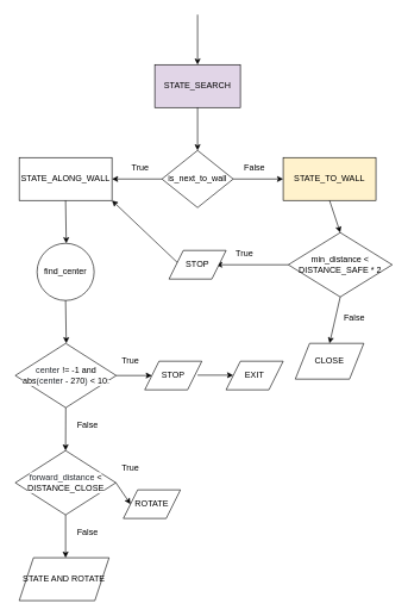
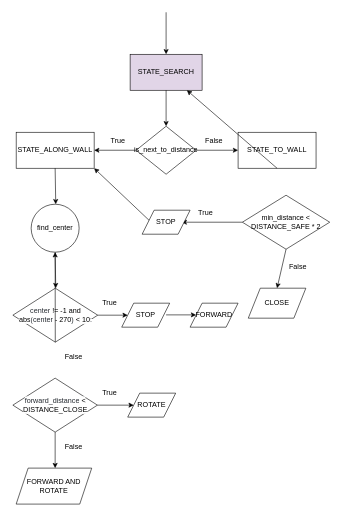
  <mxCell id="0" />
  <mxCell id="1" parent="0" />
  <mxCell id="2" value="STATE_SEARCH" style="rounded=0;whiteSpace=wrap;html=1;fillColor=#e1d5e7;" parent="1" vertex="1"><mxGeometry x="216" y="90" width="120" height="60" as="geometry" /></mxCell>
- <mxCell id="3" value="STATE_TO_WALL" style="rounded=0;whiteSpace=wrap;html=1;fillColor=#fff2cc;" parent="1" vertex="1"><mxGeometry x="396" y="220" width="130" height="60" as="geometry" /></mxCell>
+ <mxCell id="3" value="STATE_TO_WALL" style="rounded=0;whiteSpace=wrap;html=1;" parent="1" vertex="1"><mxGeometry x="396" y="220" width="130" height="60" as="geometry" /></mxCell>
  <mxCell id="4" value="STATE_ALONG_WALL" style="rounded=0;whiteSpace=wrap;html=1;" parent="1" vertex="1"><mxGeometry x="26" y="220" width="130" height="60" as="geometry" /></mxCell>
  <mxCell id="5" value="" style="endArrow=classic;html=1;rounded=0;" parent="1" edge="1"><mxGeometry width="50" height="50" relative="1" as="geometry"><mxPoint x="276" y="20" as="sourcePoint" /><mxPoint x="276" y="90" as="targetPoint" /></mxGeometry></mxCell>
- <mxCell id="6" value="is_next_to_wall" style="rhombus;whiteSpace=wrap;html=1;" parent="1" vertex="1"><mxGeometry x="226" y="210" width="100" height="80" as="geometry" /></mxCell>
+ <mxCell id="6" value="is_next_to_distance" style="rhombus;whiteSpace=wrap;html=1;" parent="1" vertex="1"><mxGeometry x="226" y="210" width="100" height="80" as="geometry" /></mxCell>
  <mxCell id="7" value="" style="endArrow=classic;html=1;rounded=0;exitX=0.5;exitY=1;exitDx=0;exitDy=0;" parent="1" source="2" edge="1"><mxGeometry width="50" height="50" relative="1" as="geometry"><mxPoint x="226" y="570" as="sourcePoint" /><mxPoint x="276" y="210" as="targetPoint" /></mxGeometry></mxCell>
  <mxCell id="8" value="" style="endArrow=classic;html=1;rounded=0;exitX=0;exitY=0.5;exitDx=0;exitDy=0;" parent="1" source="6" edge="1"><mxGeometry width="50" height="50" relative="1" as="geometry"><mxPoint x="226" y="570" as="sourcePoint" /><mxPoint x="156" y="250" as="targetPoint" /></mxGeometry></mxCell>
  <mxCell id="9" value="True" style="text;html=1;strokeColor=none;fillColor=none;align=center;verticalAlign=middle;whiteSpace=wrap;rounded=0;" parent="1" vertex="1"><mxGeometry x="166" y="220" width="60" height="30" as="geometry" /></mxCell>
  <mxCell id="10" value="" style="endArrow=classic;html=1;rounded=0;exitX=1;exitY=0.5;exitDx=0;exitDy=0;" parent="1" source="6" edge="1"><mxGeometry width="50" height="50" relative="1" as="geometry"><mxPoint x="226" y="570" as="sourcePoint" /><mxPoint x="396" y="250" as="targetPoint" /></mxGeometry></mxCell>
  <mxCell id="11" value="False" style="text;html=1;strokeColor=none;fillColor=none;align=center;verticalAlign=middle;whiteSpace=wrap;rounded=0;" parent="1" vertex="1"><mxGeometry x="326" y="220" width="60" height="30" as="geometry" /></mxCell>
  <mxCell id="12" value="min_distance &amp;lt; DISTANCE_SAFE * 2" style="rhombus;whiteSpace=wrap;html=1;" parent="1" vertex="1"><mxGeometry x="403.16" y="325" width="145.69" height="90" as="geometry" /></mxCell>
- <mxCell id="13" value="" style="endArrow=classic;html=1;rounded=0;exitX=0.5;exitY=1;exitDx=0;exitDy=0;entryX=0.5;entryY=0;entryDx=0;entryDy=0;" parent="1" source="3" target="12" edge="1"><mxGeometry width="50" height="50" relative="1" as="geometry"><mxPoint x="252" y="570" as="sourcePoint" /><mxPoint x="302" y="520" as="targetPoint" /></mxGeometry></mxCell>
+ <mxCell id="13" value="" style="endArrow=classic;html=1;rounded=0;exitX=0.5;exitY=1;exitDx=0;exitDy=0;" parent="1" source="3" target="2" edge="1"><mxGeometry width="50" height="50" relative="1" as="geometry"><mxPoint x="252" y="570" as="sourcePoint" /><mxPoint x="302" y="520" as="targetPoint" /></mxGeometry></mxCell>
  <mxCell id="14" value="" style="endArrow=classic;html=1;rounded=0;exitX=0;exitY=0.5;exitDx=0;exitDy=0;" parent="1" source="12" edge="1"><mxGeometry width="50" height="50" relative="1" as="geometry"><mxPoint x="252" y="350" as="sourcePoint" /><mxPoint x="302" y="370" as="targetPoint" /></mxGeometry></mxCell>
  <mxCell id="15" value="True" style="text;html=1;strokeColor=none;fillColor=none;align=center;verticalAlign=middle;whiteSpace=wrap;rounded=0;" parent="1" vertex="1"><mxGeometry x="312" y="340" width="60" height="30" as="geometry" /></mxCell>
  <mxCell id="16" value="" style="endArrow=classic;html=1;rounded=0;exitX=0;exitY=0.5;exitDx=0;exitDy=0;entryX=1;entryY=1;entryDx=0;entryDy=0;" parent="1" target="4" edge="1"><mxGeometry width="50" height="50" relative="1" as="geometry"><mxPoint x="251" y="370" as="sourcePoint" /><mxPoint x="202" y="370" as="targetPoint" /></mxGeometry></mxCell>
  <mxCell id="17" value="" style="endArrow=classic;html=1;rounded=0;exitX=0.5;exitY=1;exitDx=0;exitDy=0;entryX=0.5;entryY=0;entryDx=0;entryDy=0;" parent="1" source="12" edge="1"><mxGeometry width="50" height="50" relative="1" as="geometry"><mxPoint x="252" y="350" as="sourcePoint" /><mxPoint x="461" y="480" as="targetPoint" /></mxGeometry></mxCell>
  <mxCell id="18" value="False" style="text;html=1;strokeColor=none;fillColor=none;align=center;verticalAlign=middle;whiteSpace=wrap;rounded=0;" parent="1" vertex="1"><mxGeometry x="466" y="430" width="60" height="30" as="geometry" /></mxCell>
  <mxCell id="19" value="" style="endArrow=classic;html=1;rounded=0;exitX=0.5;exitY=1;exitDx=0;exitDy=0;" parent="1" source="4" edge="1"><mxGeometry width="50" height="50" relative="1" as="geometry"><mxPoint x="252" y="350" as="sourcePoint" /><mxPoint x="92" y="340" as="targetPoint" /></mxGeometry></mxCell>
  <mxCell id="20" value="find_center" style="ellipse;whiteSpace=wrap;html=1;aspect=fixed;" parent="1" vertex="1"><mxGeometry x="51" y="340" width="80" height="80" as="geometry" /></mxCell>
  <mxCell id="21" value="STOP" style="shape=parallelogram;perimeter=parallelogramPerimeter;whiteSpace=wrap;html=1;fixedSize=1;" parent="1" vertex="1"><mxGeometry x="236" y="350" width="80" height="40" as="geometry" /></mxCell>
  <mxCell id="22" value="CLOSE" style="shape=parallelogram;perimeter=parallelogramPerimeter;whiteSpace=wrap;html=1;fixedSize=1;" parent="1" vertex="1"><mxGeometry x="413" y="480" width="96" height="50" as="geometry" /></mxCell>
  <mxCell id="23" value="" style="endArrow=classic;html=1;rounded=0;exitX=0.5;exitY=1;exitDx=0;exitDy=0;" parent="1" source="20" edge="1"><mxGeometry width="50" height="50" relative="1" as="geometry"><mxPoint x="252" y="350" as="sourcePoint" /><mxPoint x="92" y="480" as="targetPoint" /></mxGeometry></mxCell>
  <mxCell id="24" value="&lt;span style=&quot;color: rgb(36 , 41 , 47) ; font-family: , , &amp;#34;sf mono&amp;#34; , &amp;#34;menlo&amp;#34; , &amp;#34;consolas&amp;#34; , &amp;#34;liberation mono&amp;#34; , monospace ; background-color: rgb(255 , 255 , 255)&quot;&gt; &lt;/span&gt;&lt;span class=&quot;pl-s1&quot; style=&quot;box-sizing: border-box ; color: rgb(36 , 41 , 47) ; font-family: , , &amp;#34;sf mono&amp;#34; , &amp;#34;menlo&amp;#34; , &amp;#34;consolas&amp;#34; , &amp;#34;liberation mono&amp;#34; , monospace ; background-color: rgb(255 , 255 , 255)&quot;&gt;&lt;span class=&quot;pl-token&quot; style=&quot;box-sizing: border-box&quot;&gt;center&lt;/span&gt;&lt;/span&gt;&lt;span style=&quot;color: rgb(36 , 41 , 47) ; font-family: , , &amp;#34;sf mono&amp;#34; , &amp;#34;menlo&amp;#34; , &amp;#34;consolas&amp;#34; , &amp;#34;liberation mono&amp;#34; , monospace ; background-color: rgb(255 , 255 , 255)&quot;&gt; &lt;/span&gt;&lt;span class=&quot;pl-c1&quot; style=&quot;box-sizing: border-box ; font-family: , , &amp;#34;sf mono&amp;#34; , &amp;#34;menlo&amp;#34; , &amp;#34;consolas&amp;#34; , &amp;#34;liberation mono&amp;#34; , monospace ; background-color: rgb(255 , 255 , 255)&quot;&gt;!=&lt;/span&gt;&lt;span style=&quot;color: rgb(36 , 41 , 47) ; font-family: , , &amp;#34;sf mono&amp;#34; , &amp;#34;menlo&amp;#34; , &amp;#34;consolas&amp;#34; , &amp;#34;liberation mono&amp;#34; , monospace ; background-color: rgb(255 , 255 , 255)&quot;&gt; &lt;/span&gt;&lt;span class=&quot;pl-c1&quot; style=&quot;box-sizing: border-box ; font-family: , , &amp;#34;sf mono&amp;#34; , &amp;#34;menlo&amp;#34; , &amp;#34;consolas&amp;#34; , &amp;#34;liberation mono&amp;#34; , monospace ; background-color: rgb(255 , 255 , 255)&quot;&gt;-&lt;/span&gt;&lt;span class=&quot;pl-c1&quot; style=&quot;box-sizing: border-box ; font-family: , , &amp;#34;sf mono&amp;#34; , &amp;#34;menlo&amp;#34; , &amp;#34;consolas&amp;#34; , &amp;#34;liberation mono&amp;#34; , monospace ; background-color: rgb(255 , 255 , 255)&quot;&gt;1&lt;/span&gt;&lt;span style=&quot;color: rgb(36 , 41 , 47) ; font-family: , , &amp;#34;sf mono&amp;#34; , &amp;#34;menlo&amp;#34; , &amp;#34;consolas&amp;#34; , &amp;#34;liberation mono&amp;#34; , monospace ; background-color: rgb(255 , 255 , 255)&quot;&gt; &lt;/span&gt;&lt;span class=&quot;pl-c1&quot; style=&quot;box-sizing: border-box ; font-family: , , &amp;#34;sf mono&amp;#34; , &amp;#34;menlo&amp;#34; , &amp;#34;consolas&amp;#34; , &amp;#34;liberation mono&amp;#34; , monospace ; background-color: rgb(255 , 255 , 255)&quot;&gt;and&lt;/span&gt;&lt;span style=&quot;color: rgb(36 , 41 , 47) ; font-family: , , &amp;#34;sf mono&amp;#34; , &amp;#34;menlo&amp;#34; , &amp;#34;consolas&amp;#34; , &amp;#34;liberation mono&amp;#34; , monospace ; background-color: rgb(255 , 255 , 255)&quot;&gt; &lt;/span&gt;&lt;span class=&quot;pl-en&quot; style=&quot;box-sizing: border-box ; font-family: , , &amp;#34;sf mono&amp;#34; , &amp;#34;menlo&amp;#34; , &amp;#34;consolas&amp;#34; , &amp;#34;liberation mono&amp;#34; , monospace ; background-color: rgb(255 , 255 , 255)&quot;&gt;&lt;span class=&quot;pl-token&quot; style=&quot;box-sizing: border-box&quot;&gt;abs&lt;/span&gt;&lt;/span&gt;&lt;span style=&quot;color: rgb(36 , 41 , 47) ; font-family: , , &amp;#34;sf mono&amp;#34; , &amp;#34;menlo&amp;#34; , &amp;#34;consolas&amp;#34; , &amp;#34;liberation mono&amp;#34; , monospace ; background-color: rgb(255 , 255 , 255)&quot;&gt;(&lt;/span&gt;&lt;span class=&quot;pl-s1&quot; style=&quot;box-sizing: border-box ; color: rgb(36 , 41 , 47) ; font-family: , , &amp;#34;sf mono&amp;#34; , &amp;#34;menlo&amp;#34; , &amp;#34;consolas&amp;#34; , &amp;#34;liberation mono&amp;#34; , monospace ; background-color: rgb(255 , 255 , 255)&quot;&gt;&lt;span class=&quot;pl-token&quot; style=&quot;box-sizing: border-box&quot;&gt;center&lt;/span&gt;&lt;/span&gt;&lt;span style=&quot;color: rgb(36 , 41 , 47) ; font-family: , , &amp;#34;sf mono&amp;#34; , &amp;#34;menlo&amp;#34; , &amp;#34;consolas&amp;#34; , &amp;#34;liberation mono&amp;#34; , monospace ; background-color: rgb(255 , 255 , 255)&quot;&gt; &lt;/span&gt;&lt;span class=&quot;pl-c1&quot; style=&quot;box-sizing: border-box ; font-family: , , &amp;#34;sf mono&amp;#34; , &amp;#34;menlo&amp;#34; , &amp;#34;consolas&amp;#34; , &amp;#34;liberation mono&amp;#34; , monospace ; background-color: rgb(255 , 255 , 255)&quot;&gt;-&lt;/span&gt;&lt;span style=&quot;color: rgb(36 , 41 , 47) ; font-family: , , &amp;#34;sf mono&amp;#34; , &amp;#34;menlo&amp;#34; , &amp;#34;consolas&amp;#34; , &amp;#34;liberation mono&amp;#34; , monospace ; background-color: rgb(255 , 255 , 255)&quot;&gt; &lt;/span&gt;&lt;span class=&quot;pl-c1&quot; style=&quot;box-sizing: border-box ; font-family: , , &amp;#34;sf mono&amp;#34; , &amp;#34;menlo&amp;#34; , &amp;#34;consolas&amp;#34; , &amp;#34;liberation mono&amp;#34; , monospace ; background-color: rgb(255 , 255 , 255)&quot;&gt;270&lt;/span&gt;&lt;span style=&quot;color: rgb(36 , 41 , 47) ; font-family: , , &amp;#34;sf mono&amp;#34; , &amp;#34;menlo&amp;#34; , &amp;#34;consolas&amp;#34; , &amp;#34;liberation mono&amp;#34; , monospace ; background-color: rgb(255 , 255 , 255)&quot;&gt;) &lt;/span&gt;&lt;span class=&quot;pl-c1&quot; style=&quot;box-sizing: border-box ; font-family: , , &amp;#34;sf mono&amp;#34; , &amp;#34;menlo&amp;#34; , &amp;#34;consolas&amp;#34; , &amp;#34;liberation mono&amp;#34; , monospace ; background-color: rgb(255 , 255 , 255)&quot;&gt;&amp;lt;&lt;/span&gt;&lt;span style=&quot;color: rgb(36 , 41 , 47) ; font-family: , , &amp;#34;sf mono&amp;#34; , &amp;#34;menlo&amp;#34; , &amp;#34;consolas&amp;#34; , &amp;#34;liberation mono&amp;#34; , monospace ; background-color: rgb(255 , 255 , 255)&quot;&gt; &lt;/span&gt;&lt;span class=&quot;pl-c1&quot; style=&quot;box-sizing: border-box ; font-family: , , &amp;#34;sf mono&amp;#34; , &amp;#34;menlo&amp;#34; , &amp;#34;consolas&amp;#34; , &amp;#34;liberation mono&amp;#34; , monospace ; background-color: rgb(255 , 255 , 255)&quot;&gt;10&lt;/span&gt;&lt;span style=&quot;color: rgb(36 , 41 , 47) ; font-family: , , &amp;#34;sf mono&amp;#34; , &amp;#34;menlo&amp;#34; , &amp;#34;consolas&amp;#34; , &amp;#34;liberation mono&amp;#34; , monospace ; background-color: rgb(255 , 255 , 255)&quot;&gt;:&lt;/span&gt;" style="rhombus;whiteSpace=wrap;html=1;" parent="1" vertex="1"><mxGeometry x="20.5" y="480" width="141.5" height="90" as="geometry" /></mxCell>
  <mxCell id="25" value="STOP" style="shape=parallelogram;perimeter=parallelogramPerimeter;whiteSpace=wrap;html=1;fixedSize=1;" parent="1" vertex="1"><mxGeometry x="202" y="505" width="80" height="40" as="geometry" /></mxCell>
  <mxCell id="26" value="" style="endArrow=classic;html=1;rounded=0;exitX=1;exitY=0.5;exitDx=0;exitDy=0;entryX=0;entryY=0.5;entryDx=0;entryDy=0;" parent="1" source="24" target="25" edge="1"><mxGeometry width="50" height="50" relative="1" as="geometry"><mxPoint x="252" y="650" as="sourcePoint" /><mxPoint x="302" y="600" as="targetPoint" /></mxGeometry></mxCell>
  <mxCell id="27" value="" style="endArrow=classic;html=1;rounded=0;exitX=1;exitY=0.5;exitDx=0;exitDy=0;entryX=0;entryY=0.5;entryDx=0;entryDy=0;" parent="1" edge="1"><mxGeometry width="50" height="50" relative="1" as="geometry"><mxPoint x="276" y="524.5" as="sourcePoint" /><mxPoint x="326" y="524.5" as="targetPoint" /></mxGeometry></mxCell>
- <mxCell id="28" value="EXIT" style="shape=parallelogram;perimeter=parallelogramPerimeter;whiteSpace=wrap;html=1;fixedSize=1;" parent="1" vertex="1"><mxGeometry x="316" y="505" width="80" height="40" as="geometry" /></mxCell>
+ <mxCell id="28" value="FORWARD" style="shape=parallelogram;perimeter=parallelogramPerimeter;whiteSpace=wrap;html=1;fixedSize=1;" parent="1" vertex="1"><mxGeometry x="316" y="505" width="80" height="40" as="geometry" /></mxCell>
  <mxCell id="29" value="True" style="text;html=1;strokeColor=none;fillColor=none;align=center;verticalAlign=middle;whiteSpace=wrap;rounded=0;" parent="1" vertex="1"><mxGeometry x="152" y="490" width="60" height="30" as="geometry" /></mxCell>
  <mxCell id="30" value="&lt;span class=&quot;pl-s1&quot; style=&quot;box-sizing: border-box ; color: rgb(36 , 41 , 47) ; font-family: , , &amp;#34;sf mono&amp;#34; , &amp;#34;menlo&amp;#34; , &amp;#34;consolas&amp;#34; , &amp;#34;liberation mono&amp;#34; , monospace ; background-color: rgb(255 , 255 , 255)&quot;&gt;&lt;span class=&quot;pl-token&quot; style=&quot;box-sizing: border-box&quot;&gt;forward_distance&lt;/span&gt;&lt;/span&gt;&lt;span style=&quot;color: rgb(36 , 41 , 47) ; font-family: , , &amp;#34;sf mono&amp;#34; , &amp;#34;menlo&amp;#34; , &amp;#34;consolas&amp;#34; , &amp;#34;liberation mono&amp;#34; , monospace ; background-color: rgb(255 , 255 , 255)&quot;&gt; &lt;/span&gt;&lt;span class=&quot;pl-c1&quot; style=&quot;box-sizing: border-box ; font-family: , , &amp;#34;sf mono&amp;#34; , &amp;#34;menlo&amp;#34; , &amp;#34;consolas&amp;#34; , &amp;#34;liberation mono&amp;#34; , monospace ; background-color: rgb(255 , 255 , 255)&quot;&gt;&amp;lt;&lt;/span&gt;&lt;span style=&quot;color: rgb(36 , 41 , 47) ; font-family: , , &amp;#34;sf mono&amp;#34; , &amp;#34;menlo&amp;#34; , &amp;#34;consolas&amp;#34; , &amp;#34;liberation mono&amp;#34; , monospace ; background-color: rgb(255 , 255 , 255)&quot;&gt; &lt;/span&gt;&lt;span class=&quot;pl-v&quot; style=&quot;box-sizing: border-box ; font-family: , , &amp;#34;sf mono&amp;#34; , &amp;#34;menlo&amp;#34; , &amp;#34;consolas&amp;#34; , &amp;#34;liberation mono&amp;#34; , monospace ; background-color: rgb(255 , 255 , 255)&quot;&gt;&lt;span class=&quot;pl-token&quot; style=&quot;box-sizing: border-box&quot;&gt;DISTANCE_CLOSE&lt;/span&gt;&lt;/span&gt;" style="rhombus;whiteSpace=wrap;html=1;" parent="1" vertex="1"><mxGeometry x="20.5" y="630" width="141" height="90" as="geometry" /></mxCell>
- <mxCell id="31" value="" style="endArrow=classic;html=1;rounded=0;exitX=0.5;exitY=1;exitDx=0;exitDy=0;entryX=0.5;entryY=0;entryDx=0;entryDy=0;" parent="1" source="24" target="30" edge="1"><mxGeometry width="50" height="50" relative="1" as="geometry"><mxPoint x="252" y="650" as="sourcePoint" /><mxPoint x="302" y="600" as="targetPoint" /></mxGeometry></mxCell>
+ <mxCell id="31" value="" style="endArrow=classic;html=1;rounded=0;exitX=0.5;exitY=1;exitDx=0;exitDy=0;" parent="1" source="24" target="20" edge="1"><mxGeometry width="50" height="50" relative="1" as="geometry"><mxPoint x="252" y="650" as="sourcePoint" /><mxPoint x="302" y="600" as="targetPoint" /></mxGeometry></mxCell>
  <mxCell id="32" value="False" style="text;html=1;strokeColor=none;fillColor=none;align=center;verticalAlign=middle;whiteSpace=wrap;rounded=0;" parent="1" vertex="1"><mxGeometry x="92" y="580" width="60" height="30" as="geometry" /></mxCell>
- <mxCell id="33" value="ROTATE" style="shape=parallelogram;perimeter=parallelogramPerimeter;whiteSpace=wrap;html=1;fixedSize=1;" parent="1" vertex="1"><mxGeometry x="172" y="685" width="80" height="40" as="geometry" /></mxCell>
+ <mxCell id="33" value="ROTATE" style="shape=parallelogram;perimeter=parallelogramPerimeter;whiteSpace=wrap;html=1;fixedSize=1;" parent="1" vertex="1"><mxGeometry x="212" y="655" width="80" height="40" as="geometry" /></mxCell>
  <mxCell id="34" value="" style="endArrow=classic;html=1;rounded=0;exitX=1;exitY=0.5;exitDx=0;exitDy=0;entryX=0;entryY=0.5;entryDx=0;entryDy=0;" parent="1" source="30" target="33" edge="1"><mxGeometry width="50" height="50" relative="1" as="geometry"><mxPoint x="252" y="650" as="sourcePoint" /><mxPoint x="302" y="600" as="targetPoint" /></mxGeometry></mxCell>
  <mxCell id="35" value="True" style="text;html=1;strokeColor=none;fillColor=none;align=center;verticalAlign=middle;whiteSpace=wrap;rounded=0;" parent="1" vertex="1"><mxGeometry x="152" y="640" width="60" height="30" as="geometry" /></mxCell>
  <mxCell id="36" value="" style="endArrow=classic;html=1;rounded=0;exitX=0.5;exitY=1;exitDx=0;exitDy=0;" parent="1" source="30" edge="1"><mxGeometry width="50" height="50" relative="1" as="geometry"><mxPoint x="252" y="650" as="sourcePoint" /><mxPoint x="91" y="780" as="targetPoint" /></mxGeometry></mxCell>
  <mxCell id="37" value="False" style="text;html=1;strokeColor=none;fillColor=none;align=center;verticalAlign=middle;whiteSpace=wrap;rounded=0;" parent="1" vertex="1"><mxGeometry x="92" y="730" width="60" height="30" as="geometry" /></mxCell>
- <mxCell id="38" value="STATE AND ROTATE" style="shape=parallelogram;perimeter=parallelogramPerimeter;whiteSpace=wrap;html=1;fixedSize=1;" parent="1" vertex="1"><mxGeometry x="26" y="780" width="126" height="60" as="geometry" /></mxCell>
+ <mxCell id="38" value="FORWARD AND ROTATE" style="shape=parallelogram;perimeter=parallelogramPerimeter;whiteSpace=wrap;html=1;fixedSize=1;" parent="1" vertex="1"><mxGeometry x="26" y="780" width="126" height="60" as="geometry" /></mxCell>
